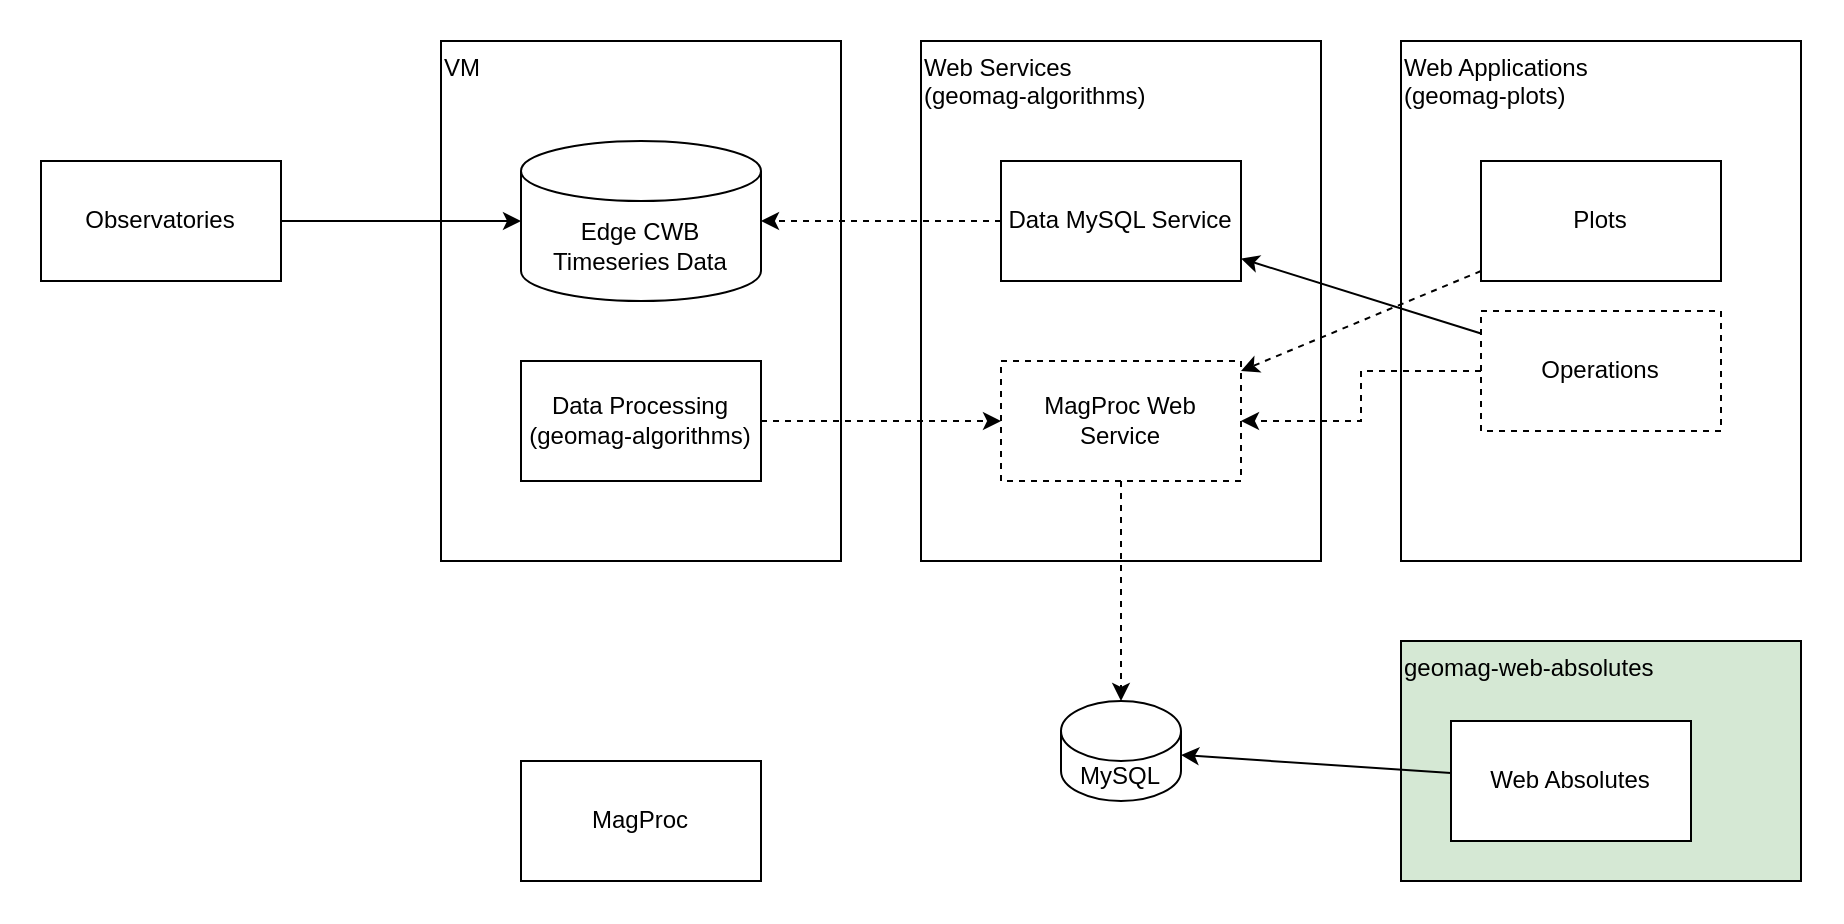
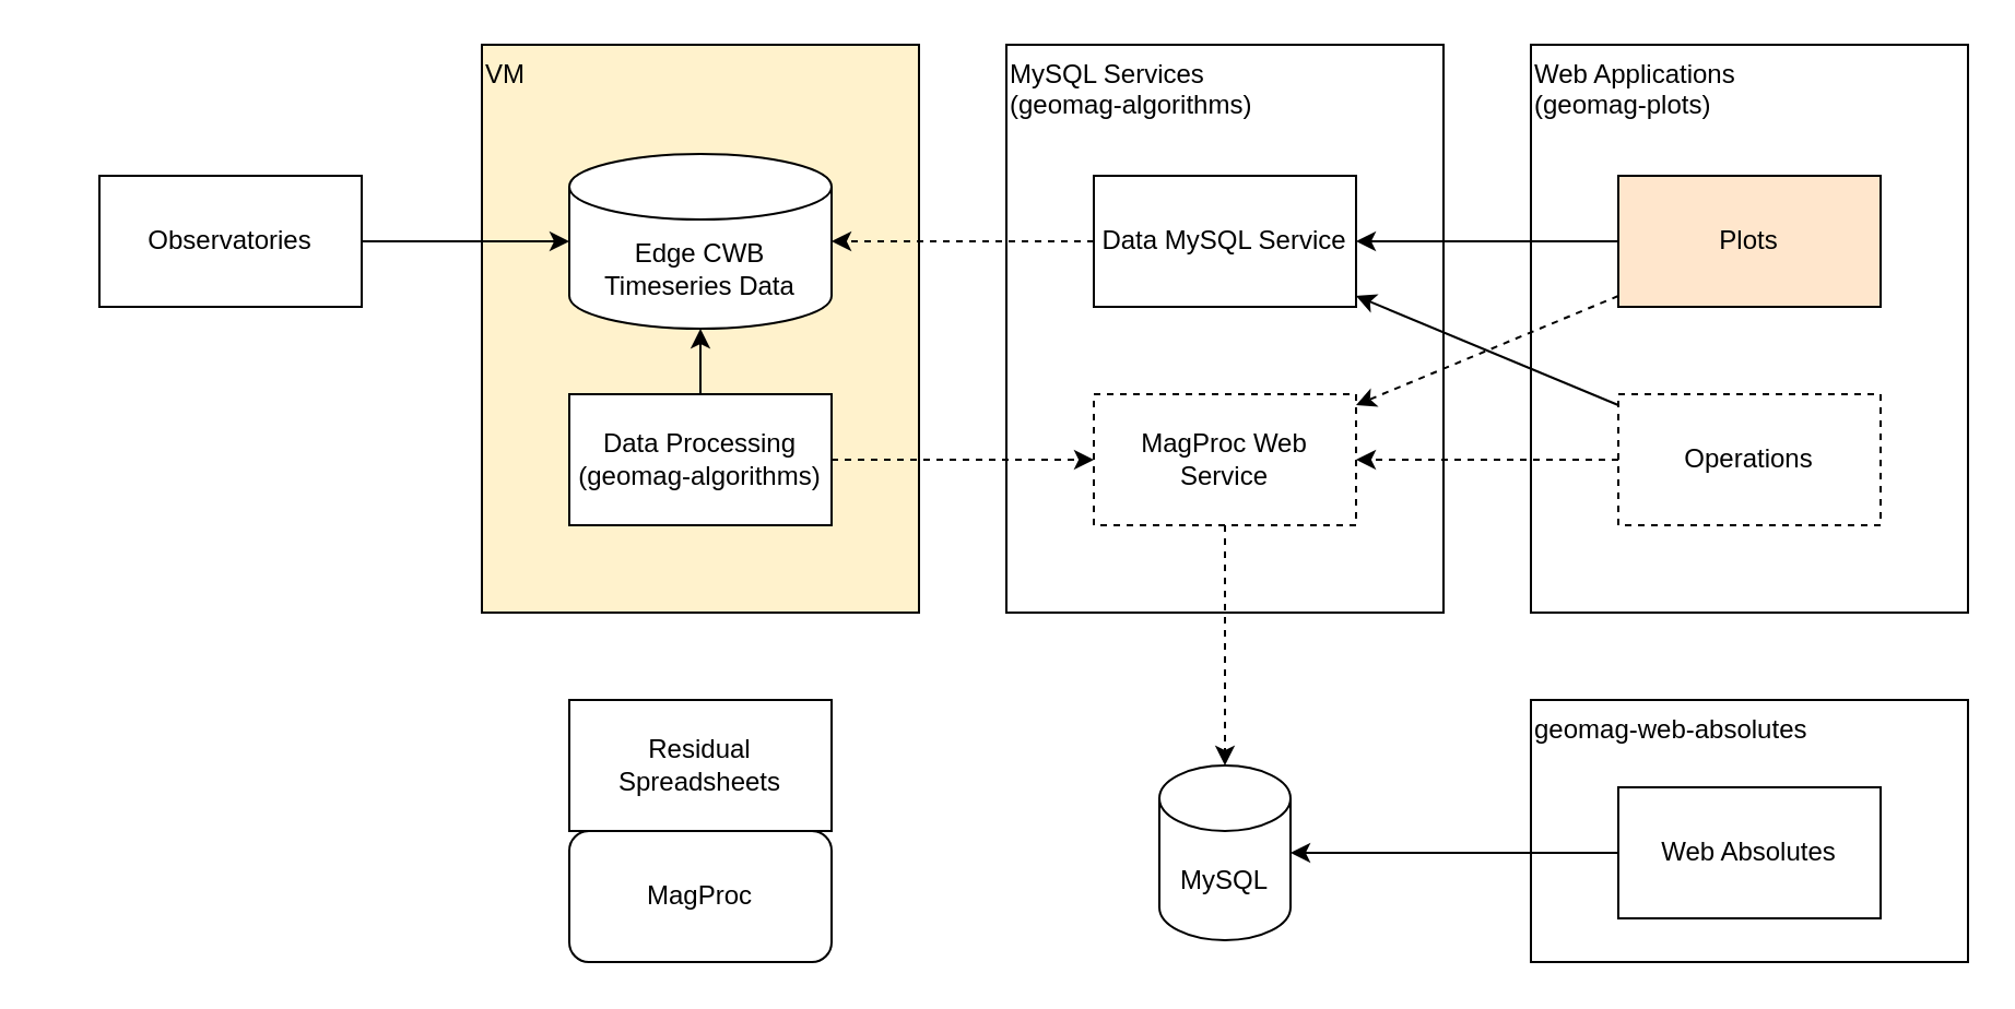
  <mxCell id="0" />
  <mxCell id="1" parent="0" />
- <mxCell id="2" value="geomag-web-absolutes" style="rounded=0;whiteSpace=wrap;html=1;align=left;verticalAlign=top;fillColor=#d5e8d4;" parent="1" vertex="1"><mxGeometry x="700" y="320" width="200" height="120" as="geometry" /></mxCell>
+ <mxCell id="2" value="geomag-web-absolutes" style="rounded=0;whiteSpace=wrap;html=1;align=left;verticalAlign=top;" parent="1" vertex="1"><mxGeometry x="700" y="320" width="200" height="120" as="geometry" /></mxCell>
  <mxCell id="3" value="Web Applications&lt;br&gt;(geomag-plots)" style="rounded=0;whiteSpace=wrap;html=1;align=left;verticalAlign=top;strokeWidth=1;" parent="1" vertex="1"><mxGeometry x="700" y="20" width="200" height="260" as="geometry" /></mxCell>
- <mxCell id="4" value="Web Services&lt;br&gt;(geomag-algorithms)" style="rounded=0;whiteSpace=wrap;html=1;align=left;verticalAlign=top;strokeWidth=1;" parent="1" vertex="1"><mxGeometry x="460" y="20" width="200" height="260" as="geometry" /></mxCell>
- <mxCell id="5" value="VM" style="rounded=0;whiteSpace=wrap;html=1;align=left;verticalAlign=top;" parent="1" vertex="1"><mxGeometry x="220" y="20" width="200" height="260" as="geometry" /></mxCell>
+ <mxCell id="4" value="MySQL Services&lt;br&gt;(geomag-algorithms)" style="rounded=0;whiteSpace=wrap;html=1;align=left;verticalAlign=top;strokeWidth=1;" parent="1" vertex="1"><mxGeometry x="460" y="20" width="200" height="260" as="geometry" /></mxCell>
+ <mxCell id="5" value="VM" style="rounded=0;whiteSpace=wrap;html=1;align=left;verticalAlign=top;fillColor=#fff2cc;" parent="1" vertex="1"><mxGeometry x="220" y="20" width="200" height="260" as="geometry" /></mxCell>
+ <mxCell id="6" style="edgeStyle=none;rounded=0;orthogonalLoop=1;jettySize=auto;html=1;entryX=0.5;entryY=1;entryDx=0;entryDy=0;startArrow=none;startFill=0;entryPerimeter=0;" parent="1" source="8" target="26" edge="1"><mxGeometry relative="1" as="geometry"><mxPoint x="320" y="120" as="targetPoint" /></mxGeometry></mxCell>
  <mxCell id="7" style="edgeStyle=none;rounded=0;orthogonalLoop=1;jettySize=auto;html=1;startArrow=none;startFill=0;dashed=1;" parent="1" source="8" target="12" edge="1"><mxGeometry relative="1" as="geometry" /></mxCell>
  <mxCell id="8" value="Data Processing&lt;br&gt;(geomag-algorithms)" style="rounded=0;whiteSpace=wrap;html=1;" parent="1" vertex="1"><mxGeometry x="260" y="180" width="120" height="60" as="geometry" /></mxCell>
  <mxCell id="9" style="edgeStyle=none;rounded=0;orthogonalLoop=1;jettySize=auto;html=1;dashed=1;" parent="1" source="10" target="26" edge="1"><mxGeometry relative="1" as="geometry"><mxPoint x="380" y="90" as="targetPoint" /></mxGeometry></mxCell>
  <mxCell id="10" value="Data MySQL Service" style="rounded=0;whiteSpace=wrap;html=1;" parent="1" vertex="1"><mxGeometry x="500" y="80" width="120" height="60" as="geometry" /></mxCell>
  <mxCell id="11" style="edgeStyle=none;rounded=0;orthogonalLoop=1;jettySize=auto;html=1;dashed=1;startArrow=none;startFill=0;" parent="1" source="12" target="25" edge="1"><mxGeometry relative="1" as="geometry"><mxPoint x="560" y="300" as="targetPoint" /></mxGeometry></mxCell>
  <mxCell id="12" value="MagProc Web Service" style="rounded=0;whiteSpace=wrap;html=1;dashed=1;" parent="1" vertex="1"><mxGeometry x="500" y="180" width="120" height="60" as="geometry" /></mxCell>
+ <mxCell id="13" style="edgeStyle=none;rounded=0;orthogonalLoop=1;jettySize=auto;html=1;" parent="1" source="15" target="10" edge="1"><mxGeometry relative="1" as="geometry" /></mxCell>
  <mxCell id="14" style="edgeStyle=none;rounded=0;orthogonalLoop=1;jettySize=auto;html=1;dashed=1;" parent="1" source="15" target="12" edge="1"><mxGeometry relative="1" as="geometry" /></mxCell>
- <mxCell id="15" value="Plots" style="rounded=0;whiteSpace=wrap;html=1;" parent="1" vertex="1"><mxGeometry x="740" y="80" width="120" height="60" as="geometry" /></mxCell>
+ <mxCell id="15" value="Plots" style="rounded=0;whiteSpace=wrap;html=1;fillColor=#ffe6cc;" parent="1" vertex="1"><mxGeometry x="740" y="80" width="120" height="60" as="geometry" /></mxCell>
  <mxCell id="16" style="edgeStyle=orthogonalEdgeStyle;rounded=0;orthogonalLoop=1;jettySize=auto;html=1;dashed=1;" parent="1" source="18" target="12" edge="1"><mxGeometry relative="1" as="geometry" /></mxCell>
  <mxCell id="17" style="rounded=0;orthogonalLoop=1;jettySize=auto;html=1;" parent="1" source="18" target="10" edge="1"><mxGeometry relative="1" as="geometry" /></mxCell>
- <mxCell id="18" value="Operations" style="rounded=0;whiteSpace=wrap;html=1;dashed=1;" parent="1" vertex="1"><mxGeometry x="740" y="155" width="120" height="60" as="geometry" /></mxCell>
+ <mxCell id="18" value="Operations" style="rounded=0;whiteSpace=wrap;html=1;dashed=1;" parent="1" vertex="1"><mxGeometry x="740" y="180" width="120" height="60" as="geometry" /></mxCell>
  <mxCell id="19" style="edgeStyle=none;rounded=0;orthogonalLoop=1;jettySize=auto;html=1;startArrow=none;startFill=0;" parent="1" source="20" target="26" edge="1"><mxGeometry relative="1" as="geometry"><mxPoint x="260" y="90" as="targetPoint" /></mxGeometry></mxCell>
- <mxCell id="20" value="Observatories" style="rounded=0;whiteSpace=wrap;html=1;" parent="1" vertex="1"><mxGeometry x="20" y="80" width="120" height="60" as="geometry" /></mxCell>
+ <mxCell id="20" value="Observatories" style="rounded=0;whiteSpace=wrap;html=1;" parent="1" vertex="1"><mxGeometry x="45" y="80" width="120" height="60" as="geometry" /></mxCell>
  <mxCell id="21" style="edgeStyle=none;rounded=0;orthogonalLoop=1;jettySize=auto;html=1;startArrow=none;startFill=0;" parent="1" source="22" target="25" edge="1"><mxGeometry relative="1" as="geometry"><mxPoint x="620" y="390" as="targetPoint" /></mxGeometry></mxCell>
- <mxCell id="22" value="Web Absolutes" style="rounded=0;whiteSpace=wrap;html=1;" parent="1" vertex="1"><mxGeometry x="725" y="360" width="120" height="60" as="geometry" /></mxCell>
- <mxCell id="23" value="MagProc" style="rounded=0;whiteSpace=wrap;html=1;" vertex="1" parent="1"><mxGeometry x="260" y="380" width="120" height="60" as="geometry" /></mxCell>
- <mxCell id="25" value="MySQL" style="shape=cylinder3;whiteSpace=wrap;html=1;boundedLbl=1;backgroundOutline=1;size=15;strokeWidth=1;" vertex="1" parent="1"><mxGeometry x="530" y="350" width="60" height="50" as="geometry" /></mxCell>
+ <mxCell id="22" value="Web Absolutes" style="rounded=0;whiteSpace=wrap;html=1;" parent="1" vertex="1"><mxGeometry x="740" y="360" width="120" height="60" as="geometry" /></mxCell>
+ <mxCell id="23" value="MagProc" style="whiteSpace=wrap;html=1;rounded=1;" vertex="1" parent="1"><mxGeometry x="260" y="380" width="120" height="60" as="geometry" /></mxCell>
+ <mxCell id="24" value="Residual Spreadsheets" style="rounded=0;whiteSpace=wrap;html=1;" vertex="1" parent="1"><mxGeometry x="260" y="320" width="120" height="60" as="geometry" /></mxCell>
+ <mxCell id="25" value="MySQL" style="shape=cylinder3;whiteSpace=wrap;html=1;boundedLbl=1;backgroundOutline=1;size=15;strokeWidth=1;" vertex="1" parent="1"><mxGeometry x="530" y="350" width="60" height="80" as="geometry" /></mxCell>
  <mxCell id="26" value="Edge CWB&lt;br&gt;Timeseries Data" style="shape=cylinder3;whiteSpace=wrap;html=1;boundedLbl=1;backgroundOutline=1;size=15;strokeWidth=1;" vertex="1" parent="1"><mxGeometry x="260" y="70" width="120" height="80" as="geometry" /></mxCell>
